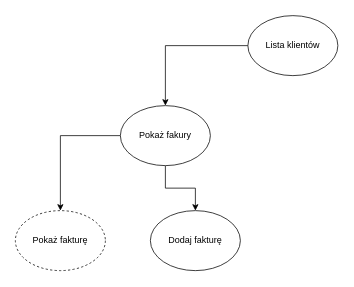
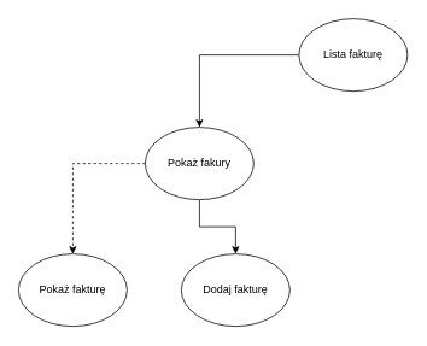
  <mxCell id="0" />
  <mxCell id="1" parent="0" />
  <mxCell id="2" style="edgeStyle=orthogonalEdgeStyle;rounded=0;orthogonalLoop=1;jettySize=auto;html=1;" edge="1" parent="1" source="3" target="6"><mxGeometry relative="1" as="geometry" /></mxCell>
- <mxCell id="3" value="Lista klientów" style="ellipse;whiteSpace=wrap;html=1;" vertex="1" parent="1"><mxGeometry x="330" y="20" width="120" height="80" as="geometry" /></mxCell>
+ <mxCell id="3" value="Lista fakturę" style="ellipse;whiteSpace=wrap;html=1;" vertex="1" parent="1"><mxGeometry x="330" y="20" width="120" height="80" as="geometry" /></mxCell>
  <mxCell id="4" style="edgeStyle=orthogonalEdgeStyle;rounded=0;orthogonalLoop=1;jettySize=auto;html=1;" edge="1" parent="1" source="6" target="8"><mxGeometry relative="1" as="geometry" /></mxCell>
- <mxCell id="5" style="edgeStyle=orthogonalEdgeStyle;rounded=0;orthogonalLoop=1;jettySize=auto;html=1;" edge="1" parent="1" source="6" target="7"><mxGeometry relative="1" as="geometry" /></mxCell>
+ <mxCell id="5" style="edgeStyle=orthogonalEdgeStyle;rounded=0;orthogonalLoop=1;jettySize=auto;html=1;dashed=1;" edge="1" parent="1" source="6" target="7"><mxGeometry relative="1" as="geometry" /></mxCell>
  <mxCell id="6" value="Pokaż fakury" style="ellipse;whiteSpace=wrap;html=1;" vertex="1" parent="1"><mxGeometry x="160" y="140" width="120" height="80" as="geometry" /></mxCell>
- <mxCell id="7" value="Pokaż fakturę" style="ellipse;whiteSpace=wrap;html=1;dashed=1;" vertex="1" parent="1"><mxGeometry x="20" y="280" width="120" height="80" as="geometry" /></mxCell>
+ <mxCell id="7" value="Pokaż fakturę" style="ellipse;whiteSpace=wrap;html=1;" vertex="1" parent="1"><mxGeometry x="20" y="280" width="120" height="80" as="geometry" /></mxCell>
  <mxCell id="8" value="Dodaj fakturę" style="ellipse;whiteSpace=wrap;html=1;" vertex="1" parent="1"><mxGeometry x="200" y="280" width="120" height="80" as="geometry" /></mxCell>
